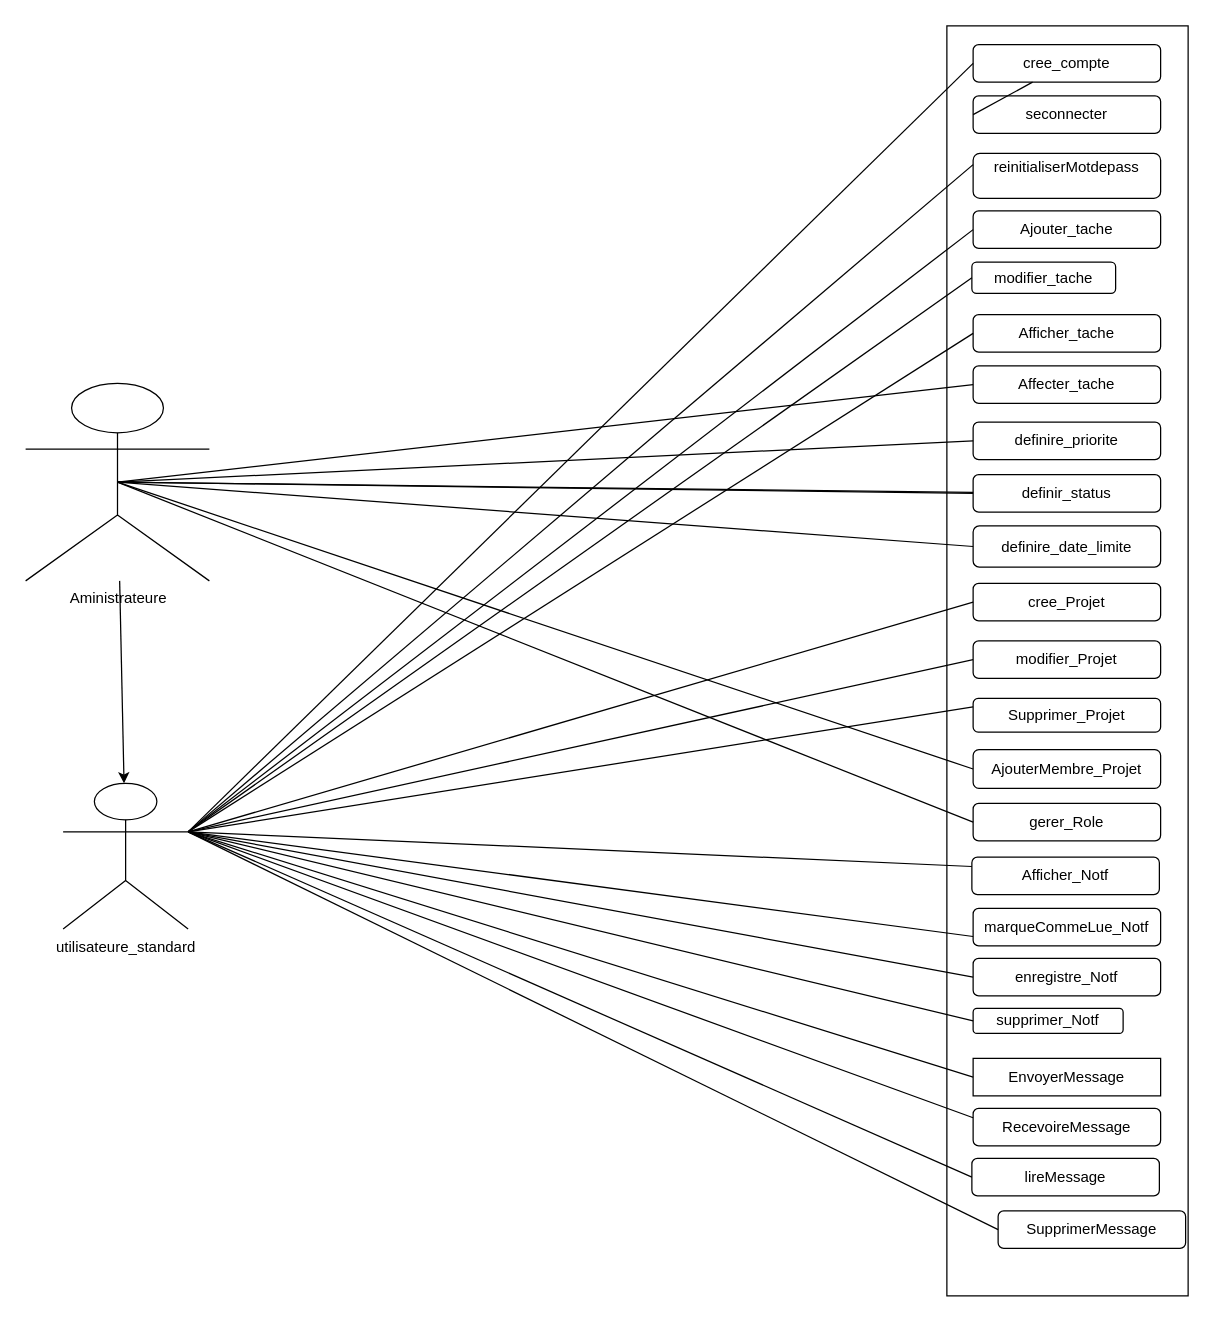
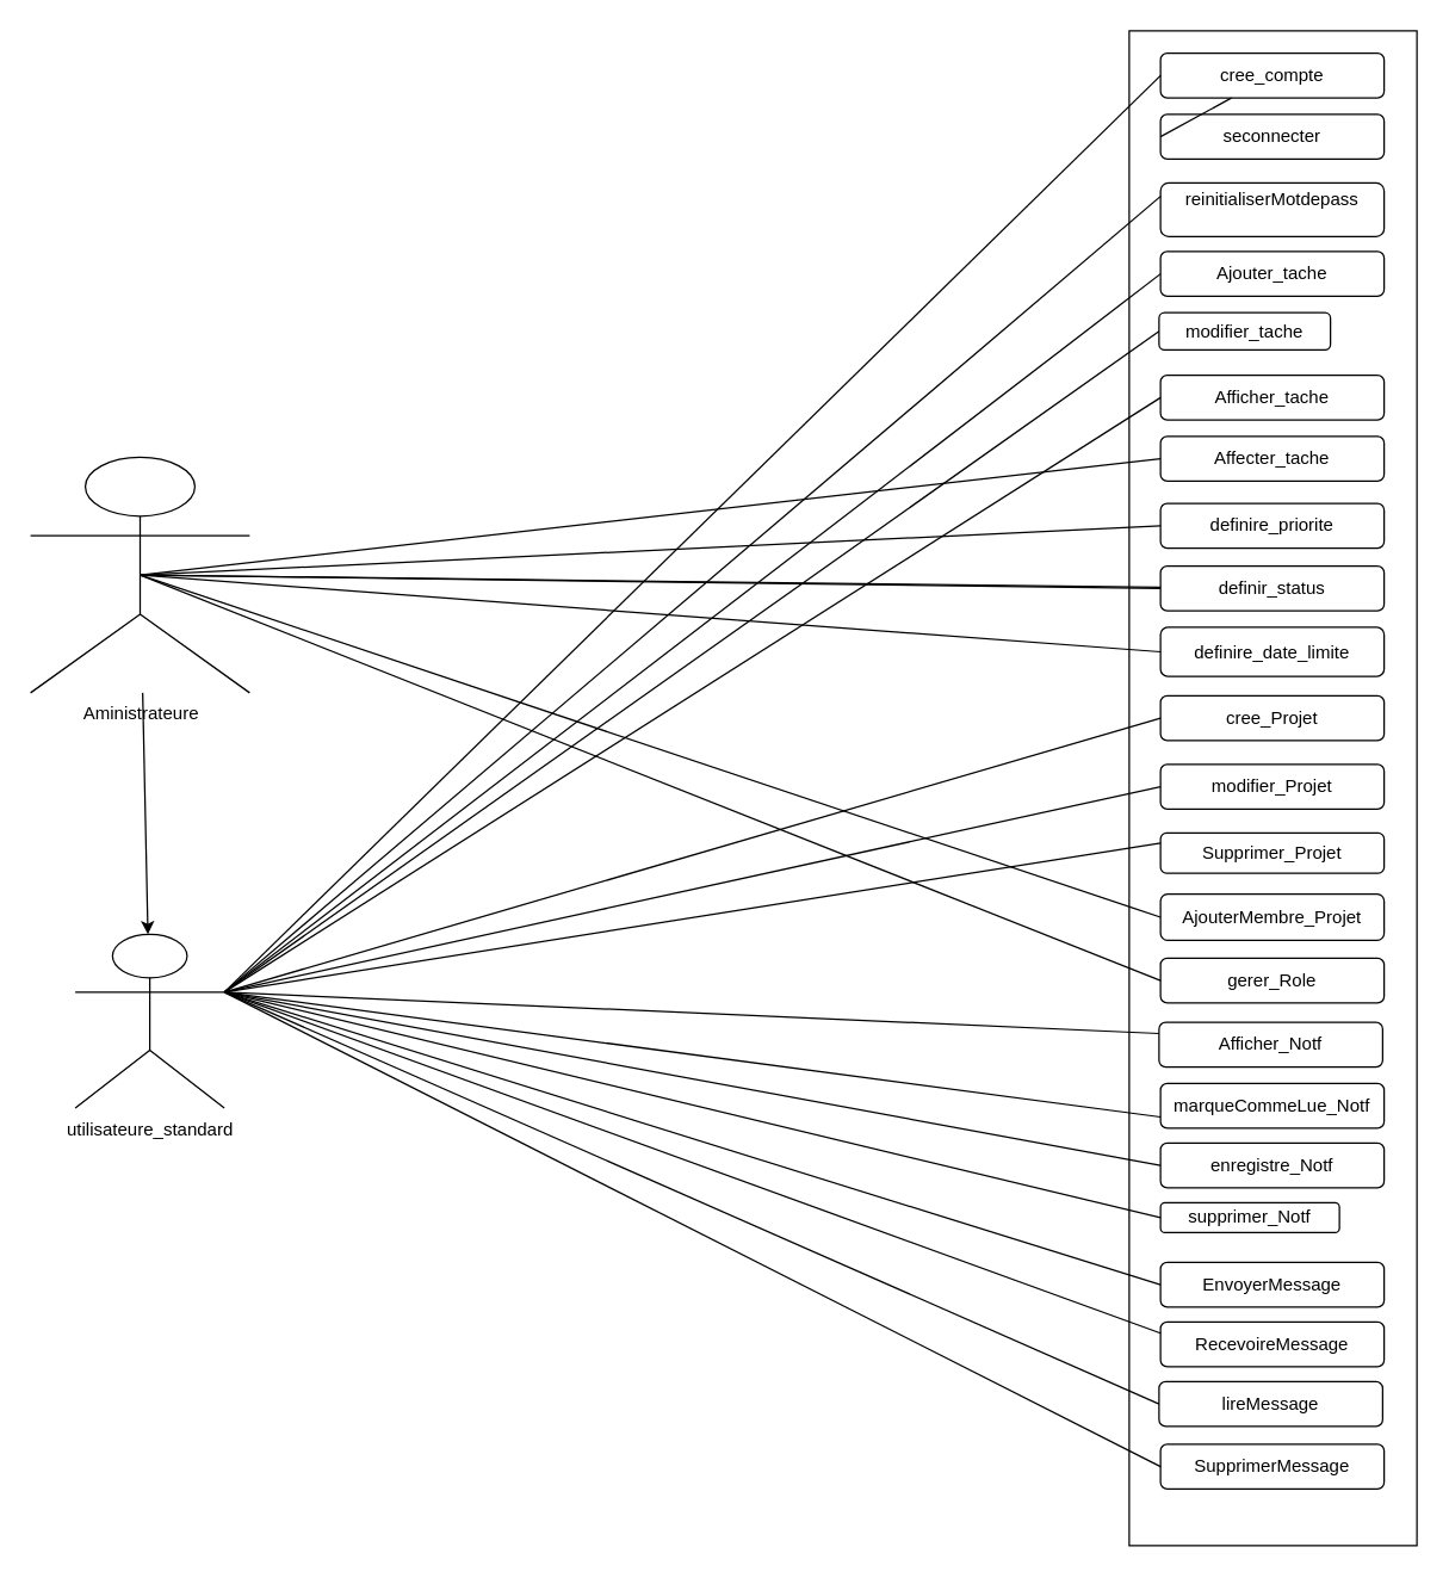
  <mxCell id="0" />
  <mxCell id="1" parent="0" />
  <mxCell id="2" value="" style="whiteSpace=wrap;html=1;" parent="1" vertex="1"><mxGeometry x="757" y="20" width="193" height="1016" as="geometry" /></mxCell>
  <mxCell id="3" value="cree_compte" style="rounded=1;whiteSpace=wrap;html=1;" parent="1" vertex="1"><mxGeometry x="778" y="35" width="150" height="30" as="geometry" /></mxCell>
  <mxCell id="4" value="seconnecter" style="rounded=1;whiteSpace=wrap;html=1;" parent="1" vertex="1"><mxGeometry x="778" y="76" width="150" height="30" as="geometry" /></mxCell>
  <mxCell id="5" value="reinitialiserMotdepass&lt;div style=&quot;padding: 0px; margin: 0px;&quot;&gt;&lt;br style=&quot;text-wrap: nowrap; text-decoration-line: underline; padding: 0px; margin: 0px; text-align: left;&quot;&gt;&lt;/div&gt;" style="rounded=1;whiteSpace=wrap;html=1;" parent="1" vertex="1"><mxGeometry x="778" y="122" width="150" height="36" as="geometry" /></mxCell>
  <mxCell id="6" style="edgeStyle=none;html=1;" parent="1" source="7" target="8" edge="1"><mxGeometry relative="1" as="geometry" /></mxCell>
  <mxCell id="7" value="Aministrateure" style="shape=umlActor;verticalLabelPosition=bottom;verticalAlign=top;html=1;outlineConnect=0;" parent="1" vertex="1"><mxGeometry x="20" y="306" width="147" height="158" as="geometry" /></mxCell>
  <mxCell id="8" value="utilisateure_standard" style="shape=umlActor;verticalLabelPosition=bottom;verticalAlign=top;html=1;outlineConnect=0;" parent="1" vertex="1"><mxGeometry x="50" y="626" width="100" height="116.5" as="geometry" /></mxCell>
  <mxCell id="9" value="&lt;span style=&quot;text-align: left; text-wrap: nowrap;&quot;&gt;Ajouter_tache&lt;/span&gt;" style="rounded=1;whiteSpace=wrap;html=1;" parent="1" vertex="1"><mxGeometry x="778" y="168" width="150" height="30" as="geometry" /></mxCell>
  <mxCell id="10" value="&lt;span style=&quot;text-align: left; text-wrap: nowrap;&quot;&gt;modifier_tache&lt;/span&gt;" style="rounded=1;whiteSpace=wrap;html=1;" parent="1" vertex="1"><mxGeometry x="777" y="209" width="115" height="25" as="geometry" /></mxCell>
  <mxCell id="11" value="&lt;span style=&quot;text-align: left; text-wrap: nowrap;&quot;&gt;Afficher_tache&lt;/span&gt;" style="rounded=1;whiteSpace=wrap;html=1;" parent="1" vertex="1"><mxGeometry x="778" y="251" width="150" height="30" as="geometry" /></mxCell>
  <mxCell id="12" value="&lt;span style=&quot;text-align: left; text-wrap: nowrap;&quot;&gt;Affecter_tache&lt;/span&gt;" style="rounded=1;whiteSpace=wrap;html=1;" parent="1" vertex="1"><mxGeometry x="778" y="292" width="150" height="30" as="geometry" /></mxCell>
  <mxCell id="13" value="&lt;span style=&quot;text-align: left; text-wrap: nowrap;&quot;&gt;definire_priorite&lt;/span&gt;" style="rounded=1;whiteSpace=wrap;html=1;" parent="1" vertex="1"><mxGeometry x="778" y="337" width="150" height="30" as="geometry" /></mxCell>
  <mxCell id="14" value="&lt;span style=&quot;text-align: left; text-wrap: nowrap;&quot;&gt;definir_status&lt;/span&gt;" style="rounded=1;whiteSpace=wrap;html=1;" parent="1" vertex="1"><mxGeometry x="778" y="379" width="150" height="30" as="geometry" /></mxCell>
  <mxCell id="15" value="cree_Projet" style="rounded=1;whiteSpace=wrap;html=1;" parent="1" vertex="1"><mxGeometry x="778" y="466" width="150" height="30" as="geometry" /></mxCell>
  <mxCell id="16" value="modifier_Projet" style="rounded=1;whiteSpace=wrap;html=1;" parent="1" vertex="1"><mxGeometry x="778" y="512" width="150" height="30" as="geometry" /></mxCell>
  <mxCell id="17" value="Supprimer_Projet" style="rounded=1;whiteSpace=wrap;html=1;" parent="1" vertex="1"><mxGeometry x="778" y="558" width="150" height="27" as="geometry" /></mxCell>
  <mxCell id="18" value="AjouterMembre_Projet" style="rounded=1;whiteSpace=wrap;html=1;" parent="1" vertex="1"><mxGeometry x="778" y="599" width="150" height="31" as="geometry" /></mxCell>
  <mxCell id="19" value="" style="endArrow=none;html=1;rounded=0;exitX=0;exitY=0.5;exitDx=0;exitDy=0;entryX=1;entryY=0.333;entryDx=0;entryDy=0;entryPerimeter=0;" parent="1" source="3" target="8" edge="1"><mxGeometry width="50" height="50" relative="1" as="geometry"><mxPoint x="200" y="46" as="sourcePoint" /><mxPoint x="10" y="116" as="targetPoint" /></mxGeometry></mxCell>
  <mxCell id="20" value="" style="endArrow=none;html=1;rounded=0;exitX=0;exitY=0.5;exitDx=0;exitDy=0;" parent="1" source="4" target="3" edge="1"><mxGeometry width="50" height="50" relative="1" as="geometry"><mxPoint x="350" y="206" as="sourcePoint" /><mxPoint x="10" y="116" as="targetPoint" /></mxGeometry></mxCell>
  <mxCell id="21" value="" style="endArrow=none;html=1;rounded=0;entryX=0;entryY=0.25;entryDx=0;entryDy=0;exitX=1;exitY=0.333;exitDx=0;exitDy=0;exitPerimeter=0;" parent="1" source="8" target="5" edge="1"><mxGeometry width="50" height="50" relative="1" as="geometry"><mxPoint x="10" y="116" as="sourcePoint" /><mxPoint x="240" y="6" as="targetPoint" /></mxGeometry></mxCell>
  <mxCell id="22" value="" style="endArrow=none;html=1;rounded=0;exitX=0;exitY=0.5;exitDx=0;exitDy=0;entryX=1;entryY=0.333;entryDx=0;entryDy=0;entryPerimeter=0;" parent="1" source="15" target="8" edge="1"><mxGeometry width="50" height="50" relative="1" as="geometry"><mxPoint x="350" y="106" as="sourcePoint" /><mxPoint x="10" y="116" as="targetPoint" /></mxGeometry></mxCell>
  <mxCell id="23" value="" style="endArrow=none;html=1;rounded=0;exitX=0;exitY=0.25;exitDx=0;exitDy=0;entryX=1;entryY=0.333;entryDx=0;entryDy=0;entryPerimeter=0;" parent="1" source="17" target="8" edge="1"><mxGeometry width="50" height="50" relative="1" as="geometry"><mxPoint x="350" y="206" as="sourcePoint" /><mxPoint x="10" y="116" as="targetPoint" /></mxGeometry></mxCell>
  <mxCell id="24" value="" style="endArrow=none;html=1;rounded=0;entryX=0;entryY=0.5;entryDx=0;entryDy=0;exitX=1;exitY=0.333;exitDx=0;exitDy=0;exitPerimeter=0;" parent="1" source="8" target="9" edge="1"><mxGeometry width="50" height="50" relative="1" as="geometry"><mxPoint x="10" y="116" as="sourcePoint" /><mxPoint x="400" y="156" as="targetPoint" /></mxGeometry></mxCell>
  <mxCell id="25" value="" style="endArrow=none;html=1;rounded=0;entryX=0;entryY=0.5;entryDx=0;entryDy=0;exitX=1;exitY=0.333;exitDx=0;exitDy=0;exitPerimeter=0;" parent="1" source="8" target="10" edge="1"><mxGeometry width="50" height="50" relative="1" as="geometry"><mxPoint x="10" y="116" as="sourcePoint" /><mxPoint x="400" y="156" as="targetPoint" /></mxGeometry></mxCell>
  <mxCell id="26" value="" style="endArrow=none;html=1;rounded=0;entryX=0;entryY=0.5;entryDx=0;entryDy=0;exitX=1;exitY=0.333;exitDx=0;exitDy=0;exitPerimeter=0;" parent="1" source="8" target="11" edge="1"><mxGeometry width="50" height="50" relative="1" as="geometry"><mxPoint x="20" y="116" as="sourcePoint" /><mxPoint x="400" y="156" as="targetPoint" /></mxGeometry></mxCell>
  <mxCell id="27" value="&lt;span style=&quot;text-align: left;&quot;&gt;gerer_Role&lt;/span&gt;" style="rounded=1;whiteSpace=wrap;html=1;" parent="1" vertex="1"><mxGeometry x="778" y="642" width="150" height="30" as="geometry" /></mxCell>
  <mxCell id="28" value="" style="endArrow=none;html=1;rounded=0;entryX=0.5;entryY=0.5;entryDx=0;entryDy=0;entryPerimeter=0;exitX=0;exitY=0.5;exitDx=0;exitDy=0;" parent="1" source="27" target="7" edge="1"><mxGeometry width="50" height="50" relative="1" as="geometry"><mxPoint x="330" y="246" as="sourcePoint" /><mxPoint x="380" y="196" as="targetPoint" /></mxGeometry></mxCell>
  <mxCell id="29" value="" style="endArrow=none;html=1;rounded=0;entryX=0.5;entryY=0.5;entryDx=0;entryDy=0;entryPerimeter=0;exitX=0;exitY=0.5;exitDx=0;exitDy=0;" parent="1" source="18" target="7" edge="1"><mxGeometry width="50" height="50" relative="1" as="geometry"><mxPoint x="330" y="256" as="sourcePoint" /><mxPoint x="380" y="206" as="targetPoint" /></mxGeometry></mxCell>
  <mxCell id="30" value="" style="endArrow=none;html=1;rounded=0;entryX=0.5;entryY=0.5;entryDx=0;entryDy=0;entryPerimeter=0;exitX=0;exitY=0.5;exitDx=0;exitDy=0;" parent="1" source="12" target="7" edge="1"><mxGeometry width="50" height="50" relative="1" as="geometry"><mxPoint x="410" y="166" as="sourcePoint" /><mxPoint x="380" y="206" as="targetPoint" /></mxGeometry></mxCell>
  <mxCell id="31" value="" style="endArrow=none;html=1;rounded=0;entryX=0;entryY=0.5;entryDx=0;entryDy=0;exitX=1;exitY=0.333;exitDx=0;exitDy=0;exitPerimeter=0;" parent="1" source="8" target="16" edge="1"><mxGeometry width="50" height="50" relative="1" as="geometry"><mxPoint x="10" y="116" as="sourcePoint" /><mxPoint x="380" y="206" as="targetPoint" /></mxGeometry></mxCell>
  <mxCell id="32" value="&lt;span style=&quot;text-align: left; text-wrap: nowrap;&quot;&gt;definire_date_limite&lt;/span&gt;" style="rounded=1;whiteSpace=wrap;html=1;" parent="1" vertex="1"><mxGeometry x="778" y="420" width="150" height="33" as="geometry" /></mxCell>
  <mxCell id="33" value="" style="endArrow=none;html=1;rounded=0;entryX=0.5;entryY=0.5;entryDx=0;entryDy=0;entryPerimeter=0;exitX=0;exitY=0.5;exitDx=0;exitDy=0;" parent="1" source="13" target="7" edge="1"><mxGeometry width="50" height="50" relative="1" as="geometry"><mxPoint x="780" y="356" as="sourcePoint" /><mxPoint x="380" y="246" as="targetPoint" /></mxGeometry></mxCell>
  <mxCell id="34" value="" style="endArrow=none;html=1;rounded=0;entryX=0.5;entryY=0.5;entryDx=0;entryDy=0;entryPerimeter=0;exitX=0;exitY=0.5;exitDx=0;exitDy=0;" parent="1" source="14" target="7" edge="1"><mxGeometry width="50" height="50" relative="1" as="geometry"><mxPoint x="330" y="296" as="sourcePoint" /><mxPoint x="380" y="246" as="targetPoint" /></mxGeometry></mxCell>
  <mxCell id="35" value="" style="endArrow=none;html=1;rounded=0;entryX=0.5;entryY=0.5;entryDx=0;entryDy=0;entryPerimeter=0;" parent="1" source="14" target="7" edge="1"><mxGeometry width="50" height="50" relative="1" as="geometry"><mxPoint x="330" y="296" as="sourcePoint" /><mxPoint x="380" y="246" as="targetPoint" /></mxGeometry></mxCell>
  <mxCell id="36" value="" style="endArrow=none;html=1;rounded=0;entryX=0.5;entryY=0.5;entryDx=0;entryDy=0;entryPerimeter=0;exitX=0;exitY=0.5;exitDx=0;exitDy=0;" parent="1" source="32" target="7" edge="1"><mxGeometry width="50" height="50" relative="1" as="geometry"><mxPoint x="330" y="296" as="sourcePoint" /><mxPoint x="380" y="246" as="targetPoint" /></mxGeometry></mxCell>
  <mxCell id="37" value="Afficher_Notf" style="rounded=1;whiteSpace=wrap;html=1;shadow=0;glass=0;" parent="1" vertex="1"><mxGeometry x="777" y="685" width="150" height="30" as="geometry" /></mxCell>
  <mxCell id="38" value="marqueCommeLue_Notf" style="rounded=1;whiteSpace=wrap;html=1;" parent="1" vertex="1"><mxGeometry x="778" y="726" width="150" height="30" as="geometry" /></mxCell>
  <mxCell id="39" value="enregistre_Notf" style="rounded=1;whiteSpace=wrap;html=1;" parent="1" vertex="1"><mxGeometry x="778" y="766" width="150" height="30" as="geometry" /></mxCell>
  <mxCell id="40" value="supprimer_Notf" style="rounded=1;whiteSpace=wrap;html=1;" parent="1" vertex="1"><mxGeometry x="778" y="806" width="120" height="20" as="geometry" /></mxCell>
  <mxCell id="41" value="" style="endArrow=none;html=1;rounded=0;exitX=0;exitY=0.75;exitDx=0;exitDy=0;entryX=1;entryY=0.333;entryDx=0;entryDy=0;entryPerimeter=0;" parent="1" source="38" target="8" edge="1"><mxGeometry width="50" height="50" relative="1" as="geometry"><mxPoint x="115" y="600" as="sourcePoint" /><mxPoint x="-125" y="280" as="targetPoint" /></mxGeometry></mxCell>
  <mxCell id="42" value="" style="endArrow=none;html=1;rounded=0;exitX=0;exitY=0.5;exitDx=0;exitDy=0;entryX=1;entryY=0.333;entryDx=0;entryDy=0;entryPerimeter=0;" parent="1" source="40" target="8" edge="1"><mxGeometry width="50" height="50" relative="1" as="geometry"><mxPoint x="70" y="657" as="sourcePoint" /><mxPoint x="-170" y="337" as="targetPoint" /></mxGeometry></mxCell>
  <mxCell id="43" value="" style="endArrow=none;html=1;rounded=0;exitX=0;exitY=0.25;exitDx=0;exitDy=0;entryX=1;entryY=0.333;entryDx=0;entryDy=0;entryPerimeter=0;" parent="1" source="37" target="8" edge="1"><mxGeometry width="50" height="50" relative="1" as="geometry"><mxPoint x="220" y="528" as="sourcePoint" /><mxPoint x="0" y="208" as="targetPoint" /></mxGeometry></mxCell>
  <mxCell id="44" value="" style="endArrow=none;html=1;rounded=0;exitX=0;exitY=0.5;exitDx=0;exitDy=0;entryX=1;entryY=0.333;entryDx=0;entryDy=0;entryPerimeter=0;" parent="1" source="39" target="8" edge="1"><mxGeometry width="50" height="50" relative="1" as="geometry"><mxPoint x="120" y="657" as="sourcePoint" /><mxPoint x="-120" y="337" as="targetPoint" /></mxGeometry></mxCell>
- <mxCell id="45" value="EnvoyerMessage" style="whiteSpace=wrap;html=1;rounded=0;" parent="1" vertex="1"><mxGeometry x="778" y="846" width="150" height="30" as="geometry" /></mxCell>
+ <mxCell id="45" value="EnvoyerMessage" style="rounded=1;whiteSpace=wrap;html=1;" parent="1" vertex="1"><mxGeometry x="778" y="846" width="150" height="30" as="geometry" /></mxCell>
  <mxCell id="46" value="RecevoireMessage" style="rounded=1;whiteSpace=wrap;html=1;" parent="1" vertex="1"><mxGeometry x="778" y="886" width="150" height="30" as="geometry" /></mxCell>
  <mxCell id="47" value="lireMessage" style="rounded=1;whiteSpace=wrap;html=1;" parent="1" vertex="1"><mxGeometry x="777" y="926" width="150" height="30" as="geometry" /></mxCell>
- <mxCell id="48" value="SupprimerMessage" style="rounded=1;whiteSpace=wrap;html=1;" parent="1" vertex="1"><mxGeometry x="798" y="968" width="150" height="30" as="geometry" /></mxCell>
+ <mxCell id="48" value="SupprimerMessage" style="rounded=1;whiteSpace=wrap;html=1;" parent="1" vertex="1"><mxGeometry x="778" y="968" width="150" height="30" as="geometry" /></mxCell>
  <mxCell id="49" value="" style="endArrow=none;html=1;rounded=0;exitX=0;exitY=0.5;exitDx=0;exitDy=0;entryX=1;entryY=0.333;entryDx=0;entryDy=0;entryPerimeter=0;" parent="1" source="47" target="8" edge="1"><mxGeometry width="50" height="50" relative="1" as="geometry"><mxPoint x="-230" y="831" as="sourcePoint" /><mxPoint x="-200" y="296" as="targetPoint" /></mxGeometry></mxCell>
  <mxCell id="50" value="" style="endArrow=none;html=1;rounded=0;exitX=0;exitY=0.25;exitDx=0;exitDy=0;entryX=1;entryY=0.333;entryDx=0;entryDy=0;entryPerimeter=0;" parent="1" source="46" target="8" edge="1"><mxGeometry width="50" height="50" relative="1" as="geometry"><mxPoint x="-220" y="841" as="sourcePoint" /><mxPoint x="-190" y="306" as="targetPoint" /></mxGeometry></mxCell>
  <mxCell id="51" value="" style="endArrow=none;html=1;rounded=0;exitX=0;exitY=0.5;exitDx=0;exitDy=0;entryX=1;entryY=0.333;entryDx=0;entryDy=0;entryPerimeter=0;" parent="1" source="45" target="8" edge="1"><mxGeometry width="50" height="50" relative="1" as="geometry"><mxPoint x="-60" y="846" as="sourcePoint" /><mxPoint x="-30" y="311" as="targetPoint" /></mxGeometry></mxCell>
  <mxCell id="52" value="" style="endArrow=none;html=1;rounded=0;exitX=0;exitY=0.5;exitDx=0;exitDy=0;entryX=1;entryY=0.333;entryDx=0;entryDy=0;entryPerimeter=0;" parent="1" source="48" target="8" edge="1"><mxGeometry width="50" height="50" relative="1" as="geometry"><mxPoint x="787" y="951" as="sourcePoint" /><mxPoint x="-250" y="346" as="targetPoint" /></mxGeometry></mxCell>
